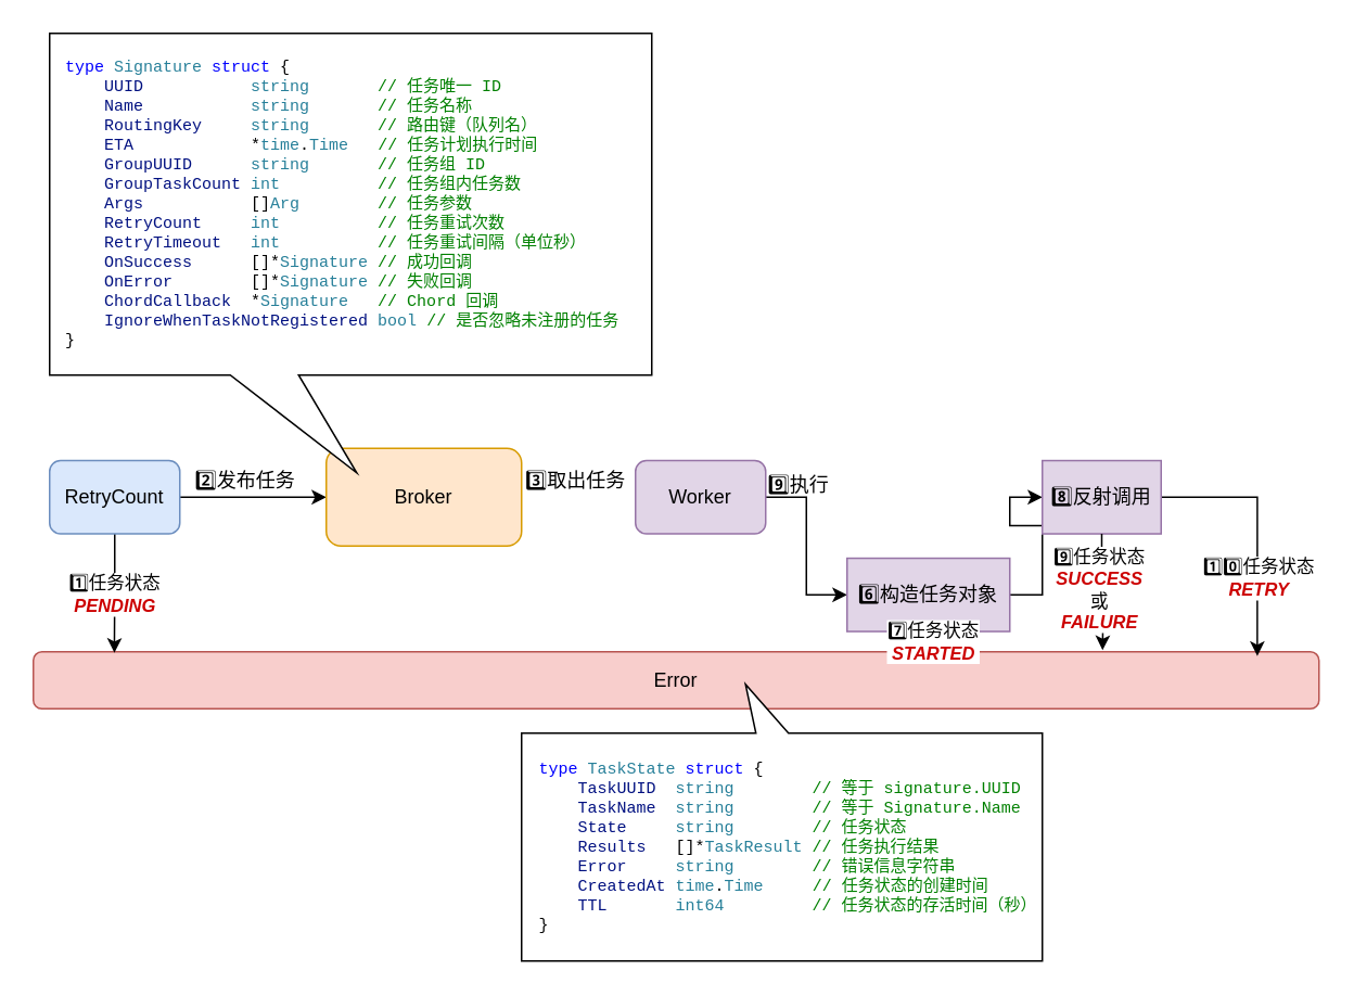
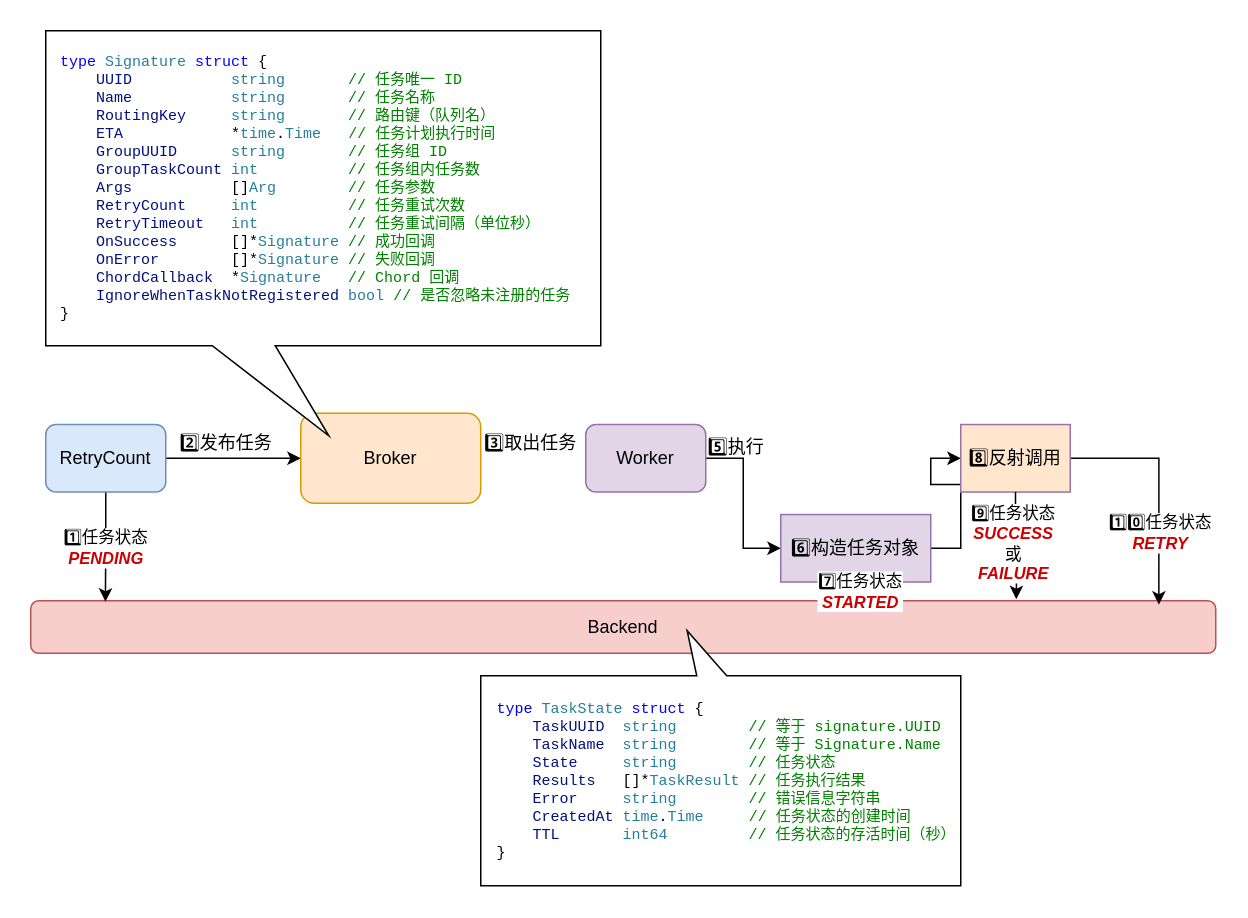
  <mxCell id="0" />
  <mxCell id="1" parent="0" />
  <mxCell id="2" style="edgeStyle=orthogonalEdgeStyle;rounded=0;orthogonalLoop=1;jettySize=auto;html=1;entryX=0;entryY=0.5;entryDx=0;entryDy=0;exitX=1;exitY=0.5;exitDx=0;exitDy=0;" edge="1" parent="1" source="22" target="11"><mxGeometry relative="1" as="geometry"><mxPoint x="470" y="305.03" as="sourcePoint" /></mxGeometry></mxCell>
  <mxCell id="3" style="rounded=0;orthogonalLoop=1;jettySize=auto;html=1;exitX=1;exitY=0.5;exitDx=0;exitDy=0;entryX=0;entryY=0.5;entryDx=0;entryDy=0;" edge="1" parent="1" source="21" target="4"><mxGeometry relative="1" as="geometry"><mxPoint x="110" y="305.03" as="sourcePoint" /><mxPoint x="200" y="250.03" as="targetPoint" /></mxGeometry></mxCell>
  <mxCell id="4" value="Broker" style="rounded=1;whiteSpace=wrap;html=1;fillColor=#ffe6cc;strokeColor=#d79b00;" vertex="1" parent="1"><mxGeometry x="200" y="275.03" width="120" height="60" as="geometry" /></mxCell>
- <mxCell id="5" value="Error" style="rounded=1;whiteSpace=wrap;html=1;fillColor=#f8cecc;strokeColor=#b85450;" vertex="1" parent="1"><mxGeometry x="20" y="400.03" width="790" height="35" as="geometry" /></mxCell>
+ <mxCell id="5" value="Backend" style="rounded=1;whiteSpace=wrap;html=1;fillColor=#f8cecc;strokeColor=#b85450;" vertex="1" parent="1"><mxGeometry x="20" y="400.03" width="790" height="35" as="geometry" /></mxCell>
  <mxCell id="6" style="edgeStyle=orthogonalEdgeStyle;rounded=0;orthogonalLoop=1;jettySize=auto;html=1;exitX=0.5;exitY=1;exitDx=0;exitDy=0;entryX=0.063;entryY=0.017;entryDx=0;entryDy=0;entryPerimeter=0;" edge="1" parent="1" source="21" target="5"><mxGeometry relative="1" as="geometry"><mxPoint x="65" y="330.03" as="sourcePoint" /></mxGeometry></mxCell>
  <mxCell id="7" value="1️⃣任务状态&lt;div&gt;&lt;b&gt;&lt;i&gt;&lt;font style=&quot;color: rgb(204, 0, 0);&quot;&gt;PENDING&lt;/font&gt;&lt;/i&gt;&lt;/b&gt;&lt;/div&gt;" style="edgeLabel;html=1;align=center;verticalAlign=middle;resizable=0;points=[];" vertex="1" connectable="0" parent="6"><mxGeometry x="0.002" y="1" relative="1" as="geometry"><mxPoint x="-1" as="offset" /></mxGeometry></mxCell>
  <mxCell id="8" value="2️⃣发布任务" style="text;html=1;align=center;verticalAlign=middle;resizable=0;points=[];autosize=1;strokeColor=none;fillColor=none;" vertex="1" parent="1"><mxGeometry x="110" y="280.03" width="80" height="30" as="geometry" /></mxCell>
  <mxCell id="9" value="3️⃣取出任务" style="text;html=1;align=center;verticalAlign=middle;resizable=0;points=[];autosize=1;strokeColor=none;fillColor=none;" vertex="1" parent="1"><mxGeometry x="313" y="280.03" width="80" height="30" as="geometry" /></mxCell>
  <mxCell id="10" style="edgeStyle=orthogonalEdgeStyle;rounded=0;orthogonalLoop=1;jettySize=auto;html=1;exitX=1;exitY=0.5;exitDx=0;exitDy=0;entryX=0;entryY=0.5;entryDx=0;entryDy=0;" edge="1" parent="1" source="11" target="17"><mxGeometry relative="1" as="geometry" /></mxCell>
  <mxCell id="11" value="6️⃣构造任务对象" style="rounded=0;whiteSpace=wrap;html=1;fillColor=#e1d5e7;strokeColor=#9673a6;" vertex="1" parent="1"><mxGeometry x="520" y="342.53" width="100" height="45" as="geometry" /></mxCell>
- <mxCell id="12" value="9️⃣执行" style="text;html=1;align=center;verticalAlign=middle;resizable=0;points=[];autosize=1;strokeColor=none;fillColor=none;" vertex="1" parent="1"><mxGeometry x="460" y="282.53" width="60" height="30" as="geometry" /></mxCell>
+ <mxCell id="12" value="5️⃣执行" style="text;html=1;align=center;verticalAlign=middle;resizable=0;points=[];autosize=1;strokeColor=none;fillColor=none;" vertex="1" parent="1"><mxGeometry x="460" y="282.53" width="60" height="30" as="geometry" /></mxCell>
  <mxCell id="13" style="edgeStyle=orthogonalEdgeStyle;rounded=0;orthogonalLoop=1;jettySize=auto;html=1;entryX=0.699;entryY=-0.026;entryDx=0;entryDy=0;entryPerimeter=0;exitX=0.5;exitY=1;exitDx=0;exitDy=0;" edge="1" parent="1" source="11" target="5"><mxGeometry relative="1" as="geometry"><mxPoint x="574" y="330.03" as="sourcePoint" /></mxGeometry></mxCell>
  <mxCell id="14" value="7️⃣任务状态&lt;div&gt;&lt;font color=&quot;#cc0000&quot;&gt;&lt;b&gt;&lt;i&gt;STARTED&lt;/i&gt;&lt;/b&gt;&lt;/font&gt;&lt;/div&gt;" style="edgeLabel;html=1;align=center;verticalAlign=middle;resizable=0;points=[];" vertex="1" connectable="0" parent="13"><mxGeometry x="-0.163" relative="1" as="geometry"><mxPoint y="2" as="offset" /></mxGeometry></mxCell>
  <mxCell id="15" style="edgeStyle=orthogonalEdgeStyle;rounded=0;orthogonalLoop=1;jettySize=auto;html=1;exitX=1;exitY=0.5;exitDx=0;exitDy=0;entryX=0.952;entryY=0.073;entryDx=0;entryDy=0;entryPerimeter=0;" edge="1" parent="1" source="17" target="5"><mxGeometry relative="1" as="geometry"><mxPoint x="770" y="330.03" as="targetPoint" /><Array as="points"><mxPoint x="772" y="305.03" /></Array></mxGeometry></mxCell>
  <mxCell id="16" value="1️⃣0️⃣任务状态&lt;div&gt;&lt;font color=&quot;#cc0000&quot;&gt;&lt;b&gt;&lt;i&gt;RETRY&lt;/i&gt;&lt;/b&gt;&lt;/font&gt;&lt;/div&gt;" style="edgeLabel;html=1;align=center;verticalAlign=middle;resizable=0;points=[];" vertex="1" connectable="0" parent="15"><mxGeometry x="0.392" relative="1" as="geometry"><mxPoint as="offset" /></mxGeometry></mxCell>
- <mxCell id="17" value="8️⃣反射调用" style="rounded=0;whiteSpace=wrap;html=1;fillColor=#e1d5e7;strokeColor=#9673a6;" vertex="1" parent="1"><mxGeometry x="640" y="282.53" width="73" height="45" as="geometry" /></mxCell>
+ <mxCell id="17" value="8️⃣反射调用" style="rounded=0;whiteSpace=wrap;html=1;fillColor=#ffe6cc;strokeColor=#9673a6;" vertex="1" parent="1"><mxGeometry x="640" y="282.53" width="73" height="45" as="geometry" /></mxCell>
  <mxCell id="18" style="edgeStyle=orthogonalEdgeStyle;rounded=0;orthogonalLoop=1;jettySize=auto;html=1;exitX=0.5;exitY=1;exitDx=0;exitDy=0;" edge="1" parent="1" source="17"><mxGeometry relative="1" as="geometry"><mxPoint x="677" y="399.03" as="targetPoint" /></mxGeometry></mxCell>
  <mxCell id="19" value="&lt;span style=&quot;color: rgba(0, 0, 0, 0); font-family: monospace; font-size: 0px; text-align: start; background-color: rgb(236, 236, 236);&quot;&gt;%3CmxGraphModel%3E%3Croot%3E%3CmxCell%20id%3D%220%22%2F%3E%3CmxCell%20id%3D%221%22%20parent%3D%220%22%2F%3E%3CmxCell%20id%3D%222%22%20value%3D%227%EF%B8%8F%E2%83%A3%E4%BB%BB%E5%8A%A1%E7%8A%B6%E6%80%81%26lt%3Bdiv%26gt%3B%26lt%3Bfont%20color%3D%26quot%3B%23cc0000%26quot%3B%26gt%3B%26lt%3Bb%26gt%3B%26lt%3Bi%26gt%3BSTARTED%26lt%3B%2Fi%26gt%3B%26lt%3B%2Fb%26gt%3B%26lt%3B%2Ffont%26gt%3B%26lt%3B%2Fdiv%26gt%3B%22%20style%3D%22edgeLabel%3Bhtml%3D1%3Balign%3Dcenter%3BverticalAlign%3Dmiddle%3Bresizable%3D0%3Bpoints%3D%5B%5D%3B%22%20vertex%3D%221%22%20connectable%3D%220%22%20parent%3D%221%22%3E%3CmxGeometry%20x%3D%22750.03%22%20y%3D%22171.224%22%20as%3D%22geometry%22%2F%3E%3C%2FmxCell%3E%3C%2Froot%3E%3C%2FmxGraphModel%3E&lt;/span&gt;" style="edgeLabel;html=1;align=center;verticalAlign=middle;resizable=0;points=[];" vertex="1" connectable="0" parent="18"><mxGeometry x="-0.062" relative="1" as="geometry"><mxPoint as="offset" /></mxGeometry></mxCell>
  <mxCell id="20" value="9️⃣任务状态&lt;div&gt;&lt;font style=&quot;color: rgb(204, 0, 0);&quot;&gt;&lt;b&gt;&lt;i&gt;SUCCESS&lt;/i&gt;&lt;/b&gt;&lt;/font&gt;&lt;/div&gt;&lt;div&gt;&lt;font style=&quot;color: rgb(0, 0, 0);&quot;&gt;或&lt;/font&gt;&lt;/div&gt;&lt;div&gt;&lt;font style=&quot;color: rgb(204, 0, 0);&quot;&gt;&lt;b&gt;&lt;i&gt;FAILURE&lt;/i&gt;&lt;/b&gt;&lt;/font&gt;&lt;/div&gt;" style="edgeLabel;html=1;align=center;verticalAlign=middle;resizable=0;points=[];" vertex="1" connectable="0" parent="18"><mxGeometry x="-0.158" y="-2" relative="1" as="geometry"><mxPoint y="3" as="offset" /></mxGeometry></mxCell>
  <mxCell id="21" value="RetryCount" style="rounded=1;whiteSpace=wrap;html=1;fillColor=#dae8fc;strokeColor=#6c8ebf;" vertex="1" parent="1"><mxGeometry x="30" y="282.53" width="80" height="45" as="geometry" /></mxCell>
  <mxCell id="22" value="Worker" style="rounded=1;whiteSpace=wrap;html=1;fillColor=#e1d5e7;strokeColor=#9673a6;" vertex="1" parent="1"><mxGeometry x="390" y="282.53" width="80" height="45" as="geometry" /></mxCell>
  <mxCell id="23" value="&lt;div style=&quot;line-height: 40%;&quot;&gt;&lt;p style=&quot;font-family: DengXian;&quot;&gt;&lt;br&gt;&lt;/p&gt;&lt;/div&gt;" style="shape=callout;whiteSpace=wrap;html=1;perimeter=calloutPerimeter;spacing=0;align=left;size=60;position=0.3;base=42;position2=0.51;" vertex="1" parent="1"><mxGeometry x="30" y="20" width="370" height="270" as="geometry" /></mxCell>
  <mxCell id="24" value="" style="shape=callout;whiteSpace=wrap;html=1;perimeter=calloutPerimeter;flipH=0;flipV=1;size=30;position=0.45;position2=0.43;" vertex="1" parent="1"><mxGeometry x="320" y="420" width="320" height="170" as="geometry" /></mxCell>
  <mxCell id="25" value="&lt;div style=&quot;background-color: rgb(255, 255, 255); font-family: Menlo, Monaco, &amp;quot;Courier New&amp;quot;, monospace; white-space-collapse: preserve;&quot;&gt;&lt;div&gt;&lt;span style=&quot;color: rgb(0, 0, 255);&quot;&gt;type&lt;/span&gt; &lt;span style=&quot;color: rgb(38, 127, 153);&quot;&gt;TaskState&lt;/span&gt; &lt;span style=&quot;color: rgb(0, 0, 255);&quot;&gt;struct&lt;/span&gt; {&lt;/div&gt;&lt;div&gt;    &lt;span style=&quot;color: rgb(0, 16, 128);&quot;&gt;TaskUUID&lt;/span&gt;  &lt;span style=&quot;color: rgb(38, 127, 153);&quot;&gt;string&lt;/span&gt;        &lt;span style=&quot;color: rgb(0, 128, 0);&quot;&gt;// 等于 signature.UUID&lt;/span&gt;&lt;/div&gt;&lt;div&gt;    &lt;span style=&quot;color: rgb(0, 16, 128);&quot;&gt;TaskName&lt;/span&gt;  &lt;span style=&quot;color: rgb(38, 127, 153);&quot;&gt;string&lt;/span&gt;        &lt;span style=&quot;color: rgb(0, 128, 0);&quot;&gt;// 等于 Signature.Name&lt;/span&gt;&lt;/div&gt;&lt;div&gt;    &lt;span style=&quot;color: rgb(0, 16, 128);&quot;&gt;State&lt;/span&gt;     &lt;span style=&quot;color: rgb(38, 127, 153);&quot;&gt;string&lt;/span&gt;        &lt;span style=&quot;color: rgb(0, 128, 0);&quot;&gt;// 任务状态&lt;/span&gt;&lt;/div&gt;&lt;div&gt;    &lt;span style=&quot;color: rgb(0, 16, 128);&quot;&gt;Results&lt;/span&gt;   []*&lt;span style=&quot;color: rgb(38, 127, 153);&quot;&gt;TaskResult&lt;/span&gt; &lt;span style=&quot;color: rgb(0, 128, 0);&quot;&gt;// 任务执行结果&lt;/span&gt;&lt;/div&gt;&lt;div&gt;    &lt;span style=&quot;color: rgb(0, 16, 128);&quot;&gt;Error&lt;/span&gt;     &lt;span style=&quot;color: rgb(38, 127, 153);&quot;&gt;string&lt;/span&gt;        &lt;span style=&quot;color: rgb(0, 128, 0);&quot;&gt;// 错误信息字符串&lt;/span&gt;&lt;/div&gt;&lt;div&gt;    &lt;span style=&quot;color: rgb(0, 16, 128);&quot;&gt;CreatedAt&lt;/span&gt; &lt;span style=&quot;color: rgb(38, 127, 153);&quot;&gt;time&lt;/span&gt;.&lt;span style=&quot;color: rgb(38, 127, 153);&quot;&gt;Time&lt;/span&gt;     &lt;span style=&quot;color: rgb(0, 128, 0);&quot;&gt;// 任务状态的创建时间&lt;/span&gt;&lt;/div&gt;&lt;div&gt;    &lt;span style=&quot;color: rgb(0, 16, 128);&quot;&gt;TTL&lt;/span&gt;       &lt;span style=&quot;color: rgb(38, 127, 153);&quot;&gt;int64&lt;/span&gt;         &lt;span style=&quot;color: rgb(0, 128, 0);&quot;&gt;// 任务状态的存活时间（秒）&lt;/span&gt;&lt;/div&gt;&lt;div&gt;}&lt;/div&gt;&lt;/div&gt;" style="text;html=1;align=left;verticalAlign=middle;resizable=0;points=[];autosize=1;strokeColor=none;fillColor=none;fontSize=10;spacing=1;" vertex="1" parent="1"><mxGeometry x="330" y="460" width="330" height="120" as="geometry" /></mxCell>
  <mxCell id="26" value="&lt;div style=&quot;background-color: rgb(255, 255, 255); font-family: Menlo, Monaco, &amp;quot;Courier New&amp;quot;, monospace; white-space-collapse: preserve;&quot;&gt;&lt;div&gt;&lt;span style=&quot;color: rgb(0, 0, 255);&quot;&gt;type&lt;/span&gt; &lt;span style=&quot;color: rgb(38, 127, 153);&quot;&gt;Signature&lt;/span&gt; &lt;span style=&quot;color: rgb(0, 0, 255);&quot;&gt;struct&lt;/span&gt; {&lt;/div&gt;&lt;div&gt;    &lt;span style=&quot;color: rgb(0, 16, 128);&quot;&gt;UUID&lt;/span&gt;           &lt;span style=&quot;color: rgb(38, 127, 153);&quot;&gt;string&lt;/span&gt;       &lt;span style=&quot;color: rgb(0, 128, 0);&quot;&gt;// 任务唯一 ID&lt;/span&gt;&lt;/div&gt;&lt;div&gt;    &lt;span style=&quot;color: rgb(0, 16, 128);&quot;&gt;Name&lt;/span&gt;           &lt;span style=&quot;color: rgb(38, 127, 153);&quot;&gt;string&lt;/span&gt;       &lt;span style=&quot;color: rgb(0, 128, 0);&quot;&gt;// 任务名称&lt;/span&gt;&lt;/div&gt;&lt;div&gt;    &lt;span style=&quot;color: rgb(0, 16, 128);&quot;&gt;RoutingKey&lt;/span&gt;     &lt;span style=&quot;color: rgb(38, 127, 153);&quot;&gt;string&lt;/span&gt;       &lt;span style=&quot;color: rgb(0, 128, 0);&quot;&gt;// 路由键（队列名）&lt;/span&gt;&lt;/div&gt;&lt;div&gt;    &lt;span style=&quot;color: rgb(0, 16, 128);&quot;&gt;ETA&lt;/span&gt;            *&lt;span style=&quot;color: rgb(38, 127, 153);&quot;&gt;time&lt;/span&gt;.&lt;span style=&quot;color: rgb(38, 127, 153);&quot;&gt;Time&lt;/span&gt;   &lt;span style=&quot;color: rgb(0, 128, 0);&quot;&gt;// 任务计划执行时间&lt;/span&gt;&lt;/div&gt;&lt;div&gt;    &lt;span style=&quot;color: rgb(0, 16, 128);&quot;&gt;GroupUUID&lt;/span&gt;      &lt;span style=&quot;color: rgb(38, 127, 153);&quot;&gt;string&lt;/span&gt;       &lt;span style=&quot;color: rgb(0, 128, 0);&quot;&gt;// 任务组 ID&lt;/span&gt;&lt;/div&gt;&lt;div&gt;    &lt;span style=&quot;color: rgb(0, 16, 128);&quot;&gt;GroupTaskCount&lt;/span&gt; &lt;span style=&quot;color: rgb(38, 127, 153);&quot;&gt;int&lt;/span&gt;          &lt;span style=&quot;color: rgb(0, 128, 0);&quot;&gt;// 任务组内任务数&lt;/span&gt;&lt;/div&gt;&lt;div&gt;    &lt;span style=&quot;color: rgb(0, 16, 128);&quot;&gt;Args&lt;/span&gt;           []&lt;span style=&quot;color: rgb(38, 127, 153);&quot;&gt;Arg&lt;/span&gt;        &lt;span style=&quot;color: rgb(0, 128, 0);&quot;&gt;// 任务参数&lt;/span&gt;&lt;/div&gt;&lt;div&gt;    &lt;span style=&quot;color: rgb(0, 16, 128);&quot;&gt;RetryCount&lt;/span&gt;     &lt;span style=&quot;color: rgb(38, 127, 153);&quot;&gt;int&lt;/span&gt;          &lt;span style=&quot;color: rgb(0, 128, 0);&quot;&gt;// 任务重试次数&lt;/span&gt;&lt;/div&gt;&lt;div&gt;    &lt;span style=&quot;color: rgb(0, 16, 128);&quot;&gt;RetryTimeout&lt;/span&gt;   &lt;span style=&quot;color: rgb(38, 127, 153);&quot;&gt;int&lt;/span&gt;          &lt;span style=&quot;color: rgb(0, 128, 0);&quot;&gt;// 任务重试间隔（单位秒）&lt;/span&gt;&lt;/div&gt;&lt;div&gt;    &lt;span style=&quot;color: rgb(0, 16, 128);&quot;&gt;OnSuccess&lt;/span&gt;      []*&lt;span style=&quot;color: rgb(38, 127, 153);&quot;&gt;Signature&lt;/span&gt; &lt;span style=&quot;color: rgb(0, 128, 0);&quot;&gt;// 成功回调&lt;/span&gt;&lt;/div&gt;&lt;div&gt;    &lt;span style=&quot;color: rgb(0, 16, 128);&quot;&gt;OnError&lt;/span&gt;        []*&lt;span style=&quot;color: rgb(38, 127, 153);&quot;&gt;Signature&lt;/span&gt; &lt;span style=&quot;color: rgb(0, 128, 0);&quot;&gt;// 失败回调&lt;/span&gt;&lt;/div&gt;&lt;div&gt;    &lt;span style=&quot;color: rgb(0, 16, 128);&quot;&gt;ChordCallback&lt;/span&gt;  *&lt;span style=&quot;color: rgb(38, 127, 153);&quot;&gt;Signature&lt;/span&gt;   &lt;span style=&quot;color: rgb(0, 128, 0);&quot;&gt;// Chord 回调&lt;/span&gt;&lt;/div&gt;&lt;div&gt;    &lt;span style=&quot;color: rgb(0, 16, 128);&quot;&gt;IgnoreWhenTaskNotRegistered&lt;/span&gt; &lt;span style=&quot;color: rgb(38, 127, 153);&quot;&gt;bool&lt;/span&gt; &lt;span style=&quot;color: rgb(0, 128, 0);&quot;&gt;// 是否忽略未注册的任务&lt;/span&gt;&lt;/div&gt;&lt;div&gt;}&lt;/div&gt;&lt;/div&gt;" style="text;html=1;align=left;verticalAlign=middle;resizable=0;points=[];autosize=1;strokeColor=none;fillColor=none;fontSize=10;spacing=0;" vertex="1" parent="1"><mxGeometry x="40" y="30" width="360" height="190" as="geometry" /></mxCell>
